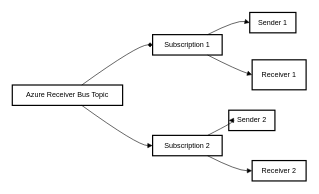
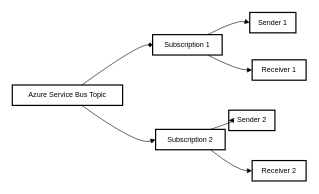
  <mxCell id="0" />
  <mxCell id="1" parent="0" />
- <mxCell id="2" value="Azure Receiver Bus Topic" style="whiteSpace=wrap;strokeWidth=2;" vertex="1" parent="1"><mxGeometry y="141" width="184" height="34" as="geometry" x="20" /></mxCell>
+ <mxCell id="2" value="Azure Service Bus Topic" style="whiteSpace=wrap;strokeWidth=2;" vertex="1" parent="1"><mxGeometry y="141" width="184" height="34" as="geometry" x="20" /></mxCell>
  <mxCell id="3" value="Subscription 1" style="whiteSpace=wrap;strokeWidth=2;" vertex="1" parent="1"><mxGeometry x="254" y="57" width="116" height="34" as="geometry" /></mxCell>
- <mxCell id="4" value="Subscription 2" style="whiteSpace=wrap;strokeWidth=2;" vertex="1" parent="1"><mxGeometry x="254" y="225" width="116" height="34" as="geometry" /></mxCell>
+ <mxCell id="4" value="Subscription 2" style="whiteSpace=wrap;strokeWidth=2;" vertex="1" parent="1"><mxGeometry x="259" y="215" width="116" height="34" as="geometry" /></mxCell>
  <mxCell id="5" value="Sender 1" style="whiteSpace=wrap;strokeWidth=2;" vertex="1" parent="1"><mxGeometry x="416" y="20" width="77" height="34" as="geometry" /></mxCell>
- <mxCell id="6" value="Receiver 1" style="whiteSpace=wrap;strokeWidth=2;" vertex="1" parent="1"><mxGeometry x="420" y="99" width="90" height="50" as="geometry" /></mxCell>
+ <mxCell id="6" value="Receiver 1" style="whiteSpace=wrap;strokeWidth=2;" vertex="1" parent="1"><mxGeometry x="420" y="99" width="90" height="34" as="geometry" /></mxCell>
  <mxCell id="7" value="Sender 2" style="whiteSpace=wrap;strokeWidth=2;" vertex="1" parent="1"><mxGeometry x="381" y="183" width="77" height="34" as="geometry" /></mxCell>
  <mxCell id="8" value="Receiver 2" style="whiteSpace=wrap;strokeWidth=2;" vertex="1" parent="1"><mxGeometry x="420" y="267" width="90" height="34" as="geometry" /></mxCell>
  <mxCell id="9" value="" style="curved=1;startArrow=none;endArrow=diamond;exitX=0.63;exitY=0;entryX=0;entryY=0.5;" edge="1" parent="1" source="2" target="3"><mxGeometry relative="1" as="geometry"><Array as="points"><mxPoint x="229" y="74" /></Array></mxGeometry></mxCell>
  <mxCell id="10" value="" style="curved=1;startArrow=none;endArrow=block;exitX=0.63;exitY=1;entryX=0;entryY=0.5;" edge="1" parent="1" source="2" target="4"><mxGeometry relative="1" as="geometry"><Array as="points"><mxPoint x="229" y="242" /></Array></mxGeometry></mxCell>
  <mxCell id="11" value="" style="curved=1;startArrow=none;endArrow=block;exitX=0.79;exitY=0;entryX=0;entryY=0.5;" edge="1" parent="1" source="3" target="5"><mxGeometry relative="1" as="geometry"><Array as="points"><mxPoint x="395" y="32" /></Array></mxGeometry></mxCell>
  <mxCell id="12" value="" style="curved=1;startArrow=none;endArrow=block;exitX=0.79;exitY=1;entryX=0;entryY=0.5;" edge="1" parent="1" source="3" target="6"><mxGeometry relative="1" as="geometry"><Array as="points"><mxPoint x="395" y="116" /></Array></mxGeometry></mxCell>
  <mxCell id="13" value="" style="curved=1;startArrow=none;endArrow=block;exitX=0.79;exitY=0;entryX=0;entryY=0.5;" edge="1" parent="1" source="4" target="7"><mxGeometry relative="1" as="geometry"><Array as="points"><mxPoint x="395" y="200" /></Array></mxGeometry></mxCell>
  <mxCell id="14" value="" style="curved=1;startArrow=none;endArrow=block;exitX=0.79;exitY=1;entryX=0;entryY=0.5;" edge="1" parent="1" source="4" target="8"><mxGeometry relative="1" as="geometry"><Array as="points"><mxPoint x="395" y="284" /></Array></mxGeometry></mxCell>
